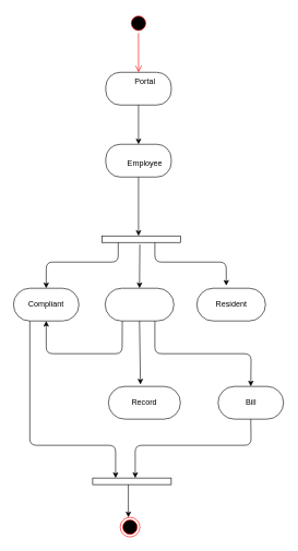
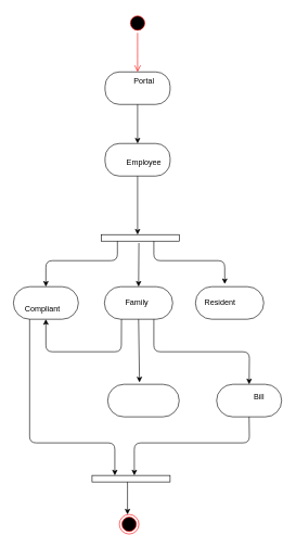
  <mxCell id="0" />
  <mxCell id="1" parent="0" />
  <mxCell id="2" value="" style="group" vertex="1" connectable="0" parent="1"><mxGeometry x="161" y="110" width="100" height="50" as="geometry" /></mxCell>
  <mxCell id="3" value="" style="rounded=1;whiteSpace=wrap;html=1;arcSize=44;" vertex="1" parent="2"><mxGeometry width="100" height="50" as="geometry" /></mxCell>
  <mxCell id="4" value="Portal" style="text;html=1;strokeColor=none;fillColor=none;align=center;verticalAlign=middle;whiteSpace=wrap;rounded=0;" vertex="1" parent="2"><mxGeometry x="40" y="5" width="40" height="20" as="geometry" /></mxCell>
  <mxCell id="5" value="" style="ellipse;html=1;shape=startState;fillColor=#000000;strokeColor=#ff0000;" vertex="1" parent="1"><mxGeometry x="196" y="20" width="30" height="30" as="geometry" /></mxCell>
  <mxCell id="6" value="" style="edgeStyle=orthogonalEdgeStyle;html=1;verticalAlign=bottom;endArrow=open;endSize=8;strokeColor=#ff0000;" edge="1" source="5" parent="1"><mxGeometry relative="1" as="geometry"><mxPoint x="211" y="110" as="targetPoint" /></mxGeometry></mxCell>
  <mxCell id="7" value="" style="rounded=1;whiteSpace=wrap;html=1;arcSize=50;" vertex="1" parent="1"><mxGeometry x="165" y="590" width="110" height="50" as="geometry" /></mxCell>
- <mxCell id="8" value="Record" style="text;html=1;strokeColor=none;fillColor=none;align=center;verticalAlign=middle;whiteSpace=wrap;rounded=0;" vertex="1" parent="1"><mxGeometry x="200" y="605" width="40" height="20" as="geometry" /></mxCell>
  <mxCell id="9" value="" style="rounded=1;whiteSpace=wrap;html=1;arcSize=50;" vertex="1" parent="1"><mxGeometry x="20" y="440" width="100" height="50" as="geometry" /></mxCell>
- <mxCell id="10" value="Compliant" style="text;html=1;strokeColor=none;fillColor=none;align=center;verticalAlign=middle;whiteSpace=wrap;rounded=0;" vertex="1" parent="1"><mxGeometry x="50" y="455" width="40" height="20" as="geometry" /></mxCell>
+ <mxCell id="10" value="Compliant" style="text;html=1;strokeColor=none;fillColor=none;align=center;verticalAlign=middle;whiteSpace=wrap;rounded=0;" vertex="1" parent="1"><mxGeometry x="45" y="465" width="40" height="20" as="geometry" /></mxCell>
  <mxCell id="11" value="" style="group" vertex="1" connectable="0" parent="1"><mxGeometry x="160" y="440" width="105" height="50" as="geometry" /></mxCell>
  <mxCell id="12" value="" style="rounded=1;whiteSpace=wrap;html=1;arcSize=50;" vertex="1" parent="11"><mxGeometry width="105" height="50" as="geometry" /></mxCell>
+ <mxCell id="13" value="Family" style="text;html=1;strokeColor=none;fillColor=none;align=center;verticalAlign=middle;whiteSpace=wrap;rounded=0;" vertex="1" parent="11"><mxGeometry x="30" y="15" width="40" height="20" as="geometry" /></mxCell>
  <mxCell id="14" value="" style="group" vertex="1" connectable="0" parent="1"><mxGeometry x="161" y="220" width="100" height="50" as="geometry" /></mxCell>
  <mxCell id="15" value="" style="group" vertex="1" connectable="0" parent="14"><mxGeometry width="100" height="50" as="geometry" /></mxCell>
  <mxCell id="16" value="" style="rounded=1;whiteSpace=wrap;html=1;arcSize=44;" vertex="1" parent="15"><mxGeometry width="100" height="50" as="geometry" /></mxCell>
  <mxCell id="17" value="Employee" style="text;html=1;strokeColor=none;fillColor=none;align=center;verticalAlign=middle;whiteSpace=wrap;rounded=0;" vertex="1" parent="15"><mxGeometry x="40" y="20" width="40" height="20" as="geometry" /></mxCell>
  <mxCell id="18" value="" style="group" vertex="1" connectable="0" parent="1"><mxGeometry x="332.5" y="590" width="100" height="50" as="geometry" /></mxCell>
  <mxCell id="19" value="" style="rounded=1;whiteSpace=wrap;html=1;arcSize=50;" vertex="1" parent="18"><mxGeometry width="100" height="50" as="geometry" /></mxCell>
- <mxCell id="20" value="Bill" style="text;html=1;strokeColor=none;fillColor=none;align=center;verticalAlign=middle;whiteSpace=wrap;rounded=0;" vertex="1" parent="18"><mxGeometry x="30" y="15" width="40" height="20" as="geometry" /></mxCell>
+ <mxCell id="20" value="Bill" style="text;html=1;strokeColor=none;fillColor=none;align=center;verticalAlign=middle;whiteSpace=wrap;rounded=0;" vertex="1" parent="18"><mxGeometry x="45" y="10" width="40" height="20" as="geometry" /></mxCell>
  <mxCell id="21" value="" style="group" vertex="1" connectable="0" parent="1"><mxGeometry x="300" y="440" width="105" height="50" as="geometry" /></mxCell>
  <mxCell id="22" value="" style="rounded=1;whiteSpace=wrap;html=1;arcSize=50;" vertex="1" parent="21"><mxGeometry width="105" height="50" as="geometry" /></mxCell>
- <mxCell id="23" value="Resident" style="text;html=1;strokeColor=none;fillColor=none;align=center;verticalAlign=middle;whiteSpace=wrap;rounded=0;" vertex="1" parent="21"><mxGeometry x="32.5" y="15" width="40" height="20" as="geometry" /></mxCell>
+ <mxCell id="23" value="Resident" style="text;html=1;strokeColor=none;fillColor=none;align=center;verticalAlign=middle;whiteSpace=wrap;rounded=0;" vertex="1" parent="21"><mxGeometry x="17.5" y="15" width="40" height="20" as="geometry" /></mxCell>
  <mxCell id="24" value="" style="endArrow=classic;html=1;exitX=0.5;exitY=1;exitDx=0;exitDy=0;entryX=0.5;entryY=0;entryDx=0;entryDy=0;" edge="1" parent="1" source="3" target="16"><mxGeometry width="50" height="50" relative="1" as="geometry"><mxPoint x="181" y="215" as="sourcePoint" /><mxPoint x="256" y="215" as="targetPoint" /></mxGeometry></mxCell>
  <mxCell id="25" value="" style="endArrow=classic;html=1;" edge="1" parent="1"><mxGeometry width="50" height="50" relative="1" as="geometry"><mxPoint x="211" y="270" as="sourcePoint" /><mxPoint x="211" y="360" as="targetPoint" /></mxGeometry></mxCell>
  <mxCell id="26" value="" style="rounded=0;whiteSpace=wrap;html=1;" vertex="1" parent="1"><mxGeometry x="155" y="360" width="120" height="10" as="geometry" /></mxCell>
  <mxCell id="27" value="" style="endArrow=classic;html=1;entryX=0.5;entryY=0;entryDx=0;entryDy=0;" edge="1" parent="1" target="9"><mxGeometry width="50" height="50" relative="1" as="geometry"><mxPoint x="180" y="370" as="sourcePoint" /><mxPoint x="230" y="320" as="targetPoint" /><Array as="points"><mxPoint x="180" y="400" /><mxPoint x="70" y="400" /></Array></mxGeometry></mxCell>
  <mxCell id="28" value="" style="endArrow=classic;html=1;entryX=0.5;entryY=0;entryDx=0;entryDy=0;" edge="1" parent="1" target="12"><mxGeometry width="50" height="50" relative="1" as="geometry"><mxPoint x="213" y="373" as="sourcePoint" /><mxPoint x="260" y="322.5" as="targetPoint" /></mxGeometry></mxCell>
  <mxCell id="29" value="" style="endArrow=classic;html=1;entryX=0.429;entryY=-0.08;entryDx=0;entryDy=0;entryPerimeter=0;" edge="1" parent="1" target="22"><mxGeometry width="50" height="50" relative="1" as="geometry"><mxPoint x="236" y="370" as="sourcePoint" /><mxPoint x="286" y="320" as="targetPoint" /><Array as="points"><mxPoint x="236" y="400" /><mxPoint x="345" y="400" /></Array></mxGeometry></mxCell>
  <mxCell id="30" value="" style="endArrow=classic;html=1;entryX=0.445;entryY=-0.06;entryDx=0;entryDy=0;exitX=0.5;exitY=1;exitDx=0;exitDy=0;entryPerimeter=0;" edge="1" parent="1" source="12" target="7"><mxGeometry width="50" height="50" relative="1" as="geometry"><mxPoint x="186" y="490" as="sourcePoint" /><mxPoint x="236" y="440" as="targetPoint" /></mxGeometry></mxCell>
  <mxCell id="31" value="" style="endArrow=classic;html=1;entryX=0.5;entryY=0;entryDx=0;entryDy=0;" edge="1" parent="1" target="19"><mxGeometry width="50" height="50" relative="1" as="geometry"><mxPoint x="236" y="490" as="sourcePoint" /><mxPoint x="276" y="440" as="targetPoint" /><Array as="points"><mxPoint x="236" y="540" /><mxPoint x="383" y="540" /></Array></mxGeometry></mxCell>
  <mxCell id="32" value="" style="endArrow=classic;html=1;exitX=0.25;exitY=1;exitDx=0;exitDy=0;entryX=0.5;entryY=1;entryDx=0;entryDy=0;" edge="1" parent="1" source="12" target="9"><mxGeometry width="50" height="50" relative="1" as="geometry"><mxPoint x="156" y="490" as="sourcePoint" /><mxPoint x="156" y="560" as="targetPoint" /><Array as="points"><mxPoint x="186" y="540" /><mxPoint x="70" y="540" /></Array></mxGeometry></mxCell>
  <mxCell id="33" value="" style="endArrow=classic;html=1;exitX=0.5;exitY=1;exitDx=0;exitDy=0;" edge="1" parent="1" source="19"><mxGeometry width="50" height="50" relative="1" as="geometry"><mxPoint x="176" y="690" as="sourcePoint" /><mxPoint x="206" y="730" as="targetPoint" /><Array as="points"><mxPoint x="383" y="680" /><mxPoint x="206" y="680" /></Array></mxGeometry></mxCell>
  <mxCell id="34" value="" style="endArrow=classic;html=1;exitX=0.25;exitY=1;exitDx=0;exitDy=0;" edge="1" parent="1" source="9"><mxGeometry width="50" height="50" relative="1" as="geometry"><mxPoint x="16" y="540" as="sourcePoint" /><mxPoint x="176" y="730" as="targetPoint" /><Array as="points"><mxPoint x="45" y="680" /><mxPoint x="176" y="680" /></Array></mxGeometry></mxCell>
  <mxCell id="35" value="" style="rounded=0;whiteSpace=wrap;html=1;" vertex="1" parent="1"><mxGeometry x="141" y="730" width="120" height="10" as="geometry" /></mxCell>
  <mxCell id="36" value="" style="endArrow=classic;html=1;" edge="1" parent="1"><mxGeometry width="50" height="50" relative="1" as="geometry"><mxPoint x="195.5" y="740" as="sourcePoint" /><mxPoint x="195.5" y="790" as="targetPoint" /><Array as="points"><mxPoint x="195.5" y="760" /></Array></mxGeometry></mxCell>
  <mxCell id="37" value="" style="ellipse;html=1;shape=endState;fillColor=#000000;strokeColor=#ff0000;" vertex="1" parent="1"><mxGeometry x="183" y="790" width="30" height="30" as="geometry" /></mxCell>
